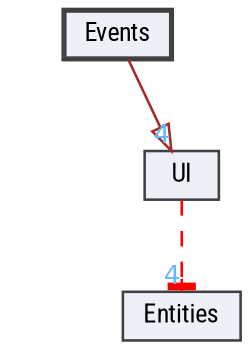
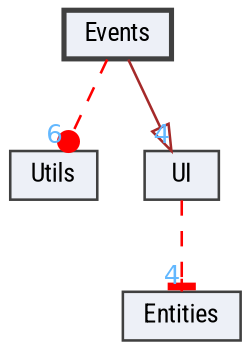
  digraph {
    compound=true
    fontname="Roboto Condensed"
    node [color=grey25 fillcolor="#edf0f7" fontname="Roboto Condensed" fontsize=10 shape=box style=filled]
    edge [color=red fontcolor=steelblue1 fontname="Roboto Condensed" fontsize=10 headlabel=4 labeldistance=1.5 labelfontname=Helvetica labelfontsize=10 style=dashed]
    n1 [height=0.2 label=Events style="filled,bold" width=0.4]
+   n2 [height=0.2 label=Utils width=0.4]
    n3 [height=0.2 label=UI width=0.4]
    n4 [height=0.2 label=Entities width=0.4]
+   n1 -> n2 [arrowhead=dot headlabel=6]
    n1 -> n3 [arrowhead=onormal color=brown style=solid]
    n3 -> n4 [arrowhead=tee]
  }
